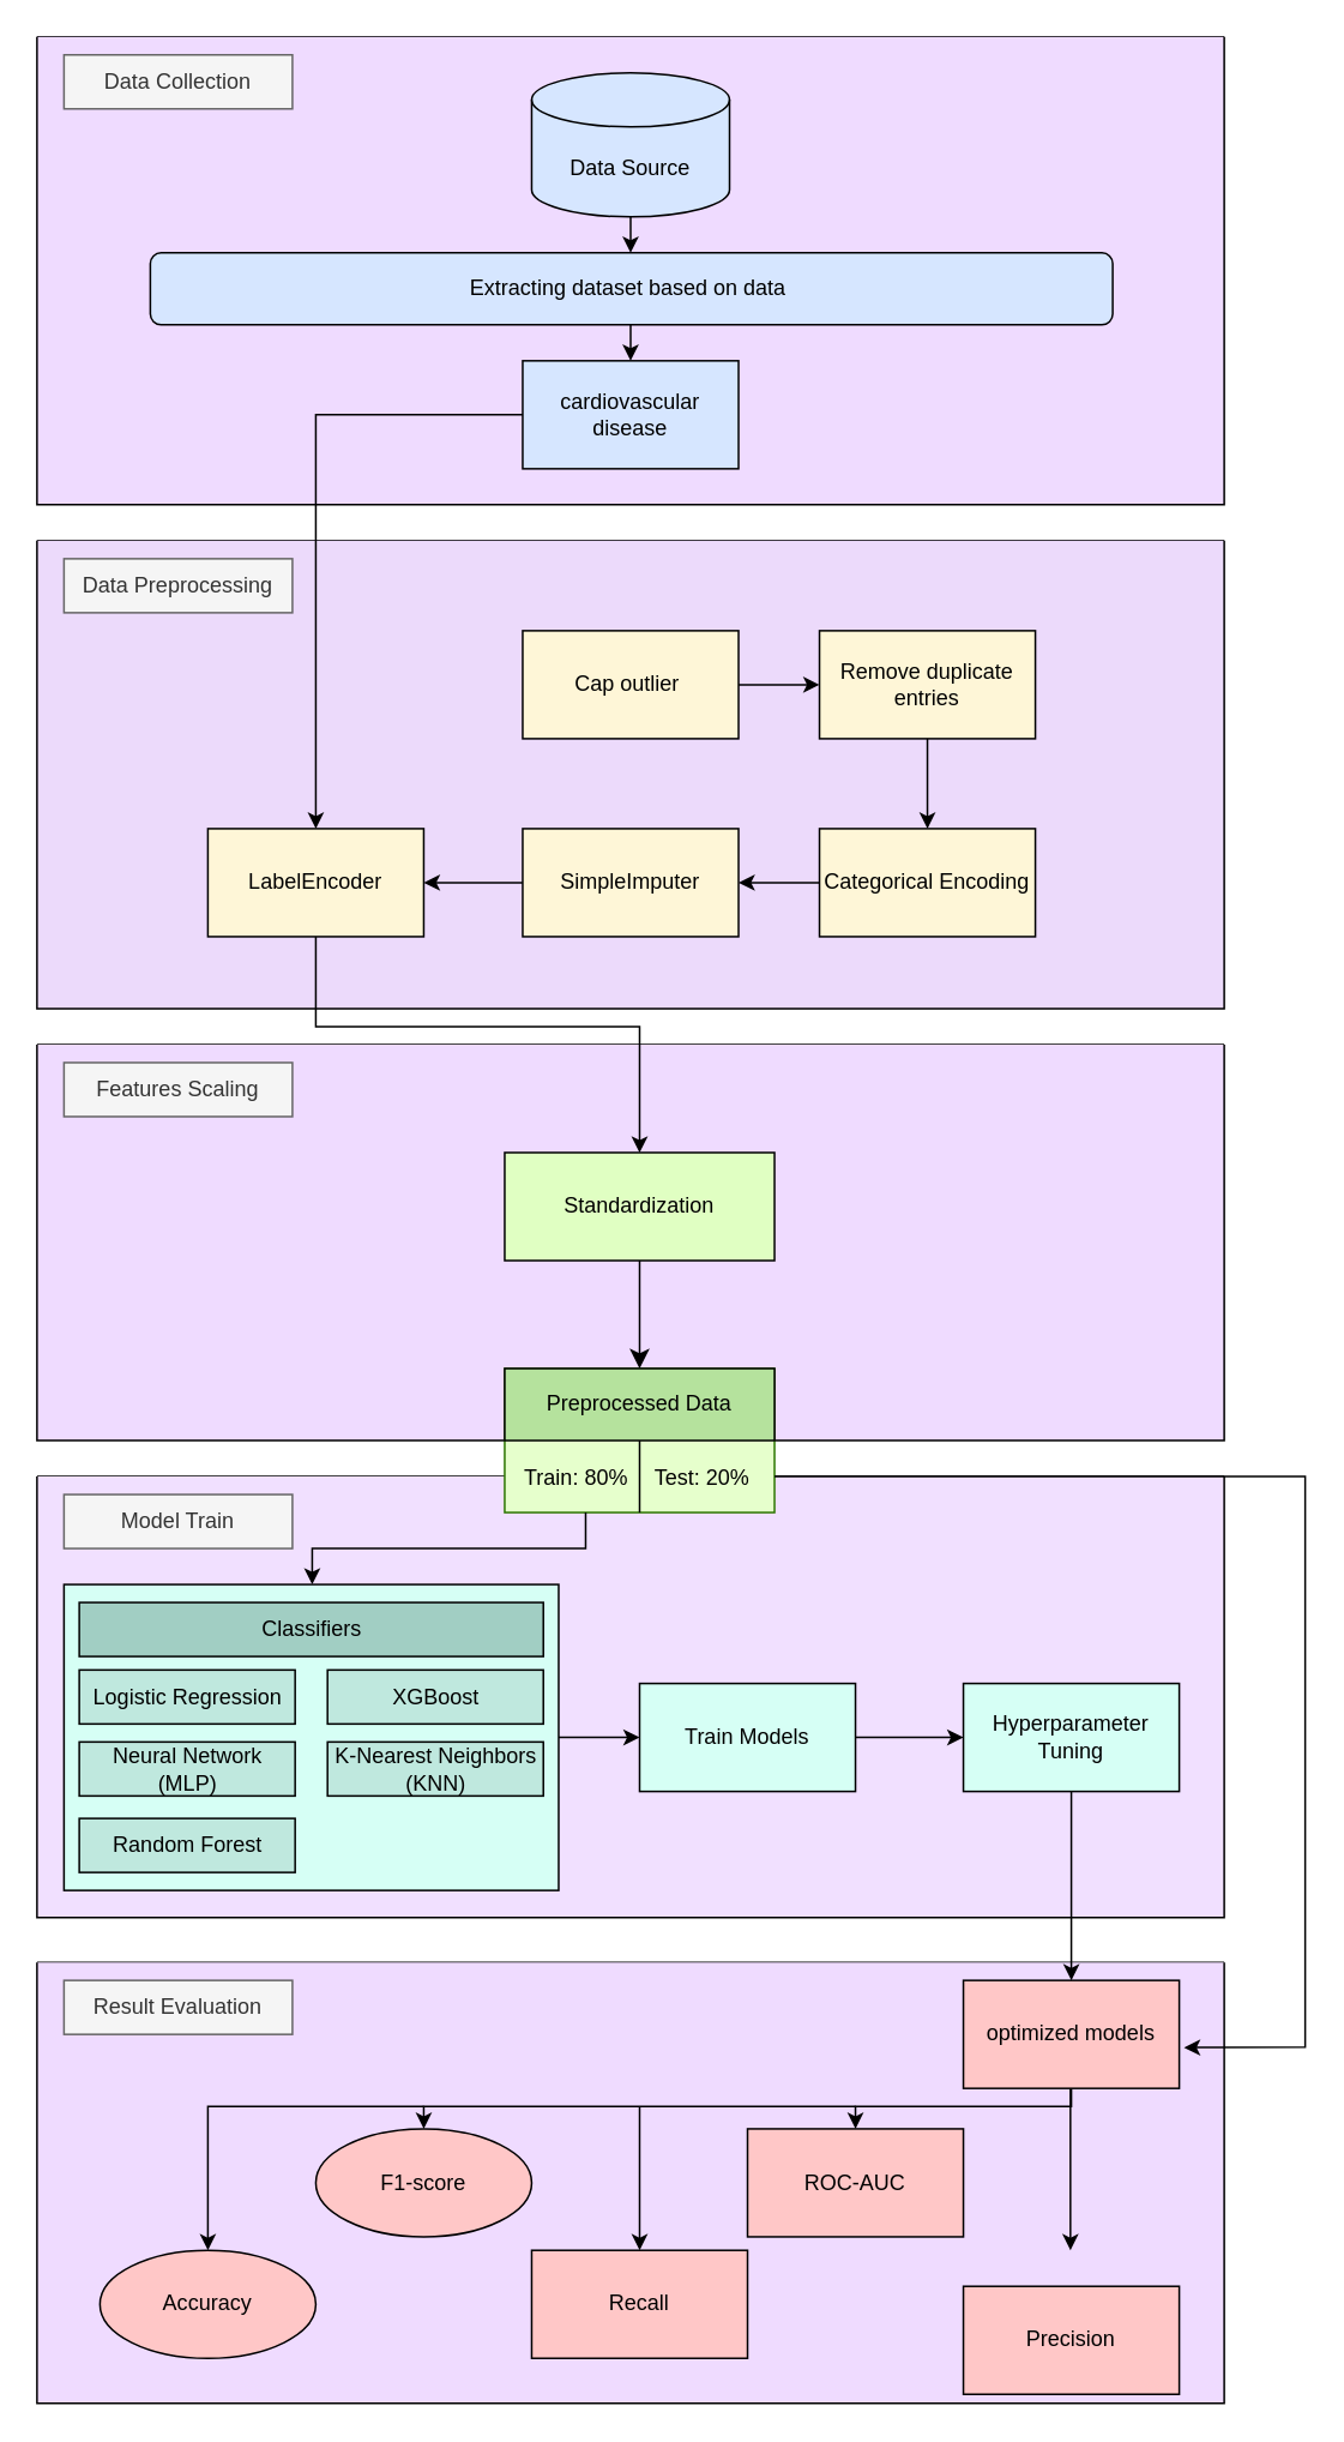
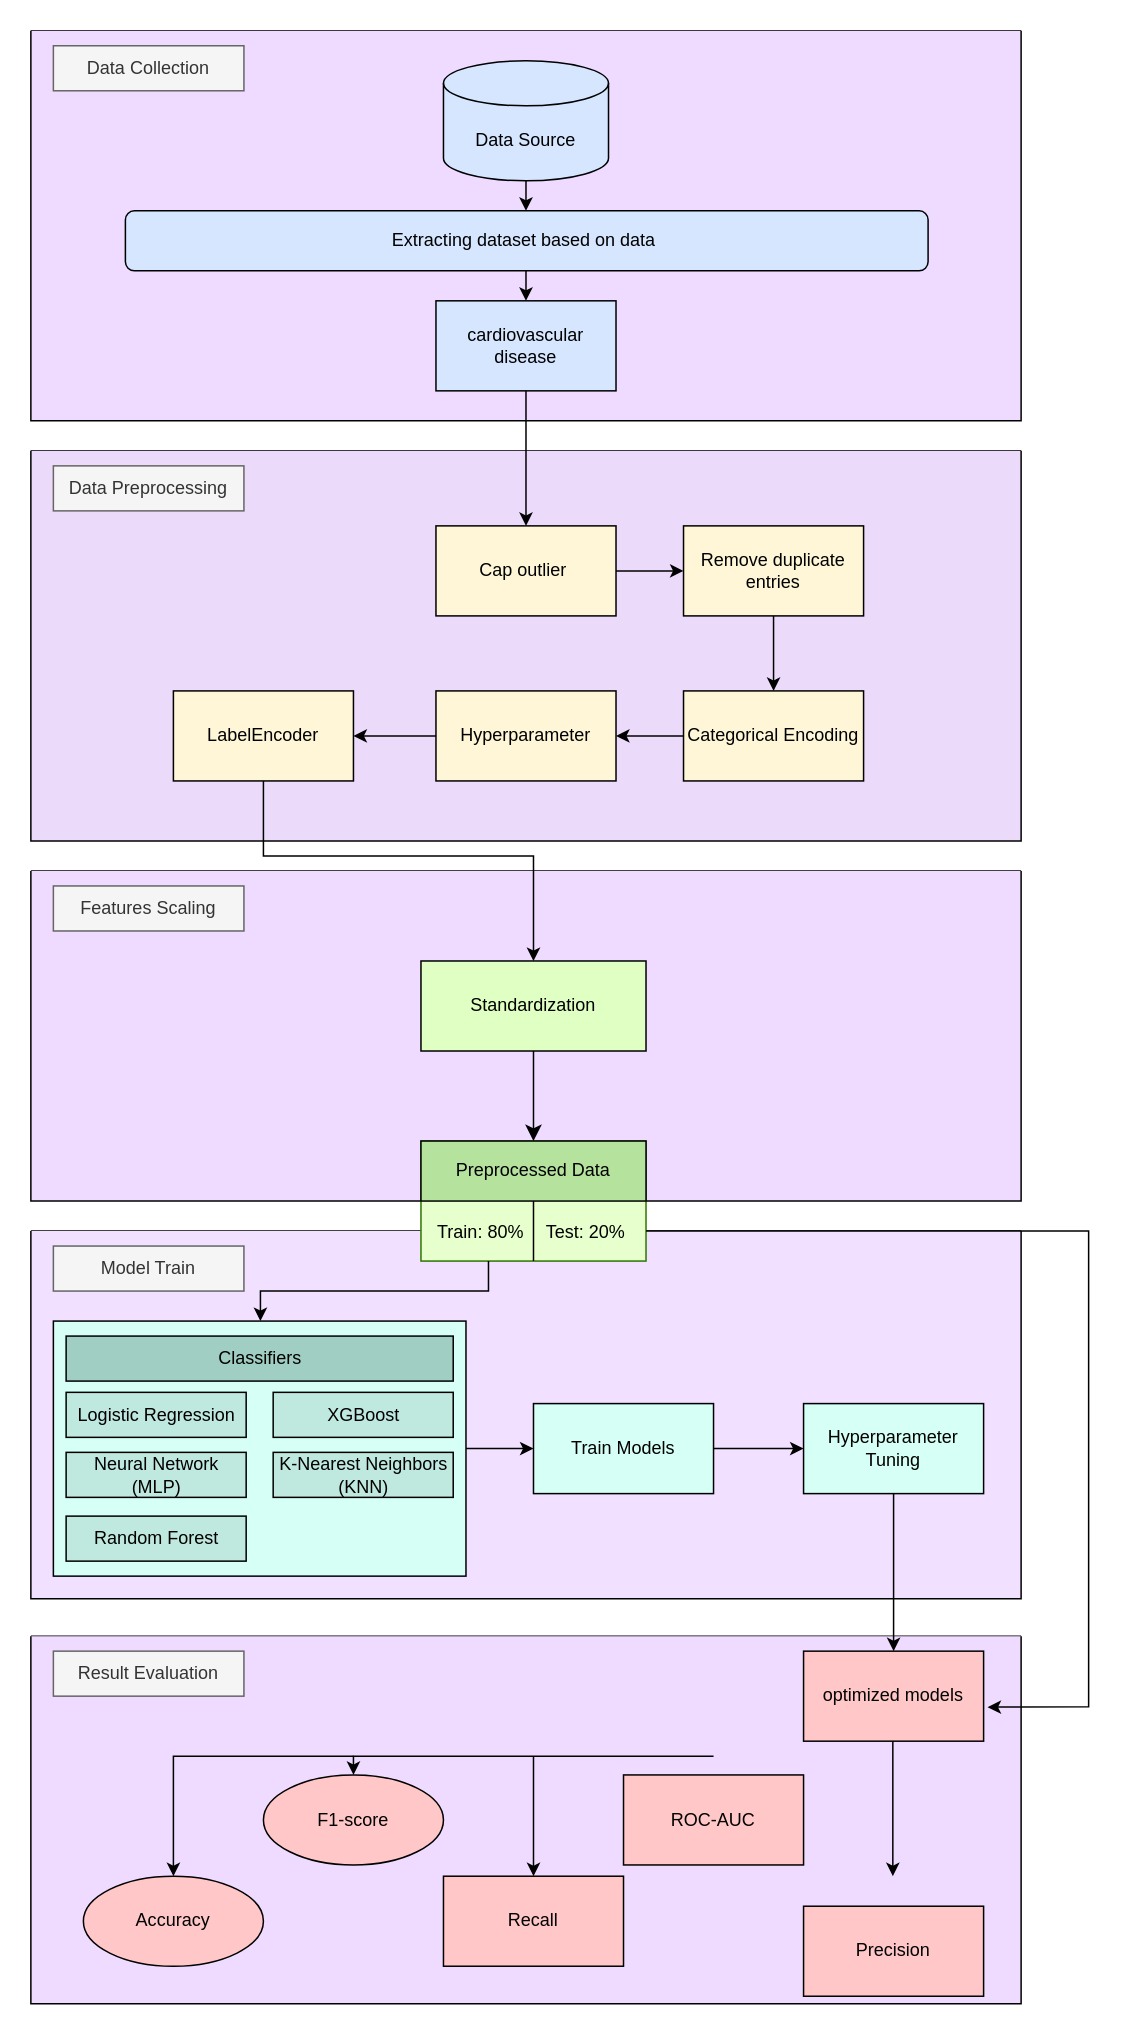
  <mxCell id="0" />
  <mxCell id="1" parent="0" />
  <mxCell id="2" value="" style="swimlane;startSize=0;container=0;fillColor=light-dark(#f7e5ff, #ededed);swimlaneFillColor=light-dark(#f1e0ff, #ededed);" parent="1" vertex="1"><mxGeometry x="20" y="820" width="660" height="245" as="geometry" /></mxCell>
  <mxCell id="3" value="Model Train" style="text;html=1;align=center;verticalAlign=middle;whiteSpace=wrap;rounded=0;fillColor=#f5f5f5;fontColor=#333333;strokeColor=#666666;" parent="2" vertex="1"><mxGeometry x="15" y="10" width="127" height="30" as="geometry" /></mxCell>
  <mxCell id="4" value="" style="edgeStyle=orthogonalEdgeStyle;rounded=0;orthogonalLoop=1;jettySize=auto;html=1;" parent="2" source="5" target="13" edge="1"><mxGeometry relative="1" as="geometry" /></mxCell>
  <mxCell id="5" value="" style="rounded=0;whiteSpace=wrap;html=1;fillColor=light-dark(#d6fff5, #ededed);" parent="2" vertex="1"><mxGeometry x="15" y="60" width="275" height="170" as="geometry" /></mxCell>
  <mxCell id="6" value="Classifiers" style="rounded=0;whiteSpace=wrap;html=1;fillColor=light-dark(#a1cec3, #ededed);" parent="2" vertex="1"><mxGeometry x="23.5" y="70" width="258" height="30" as="geometry" /></mxCell>
  <mxCell id="7" value="&lt;span data-end=&quot;137&quot; data-start=&quot;114&quot;&gt;Logistic Regression&lt;/span&gt;" style="rounded=0;whiteSpace=wrap;html=1;fillColor=light-dark(#bfe8de, #EDEDED);" parent="2" vertex="1"><mxGeometry x="23.5" y="107.5" width="120" height="30" as="geometry" /></mxCell>
  <mxCell id="8" value="XGBoost" style="rounded=0;whiteSpace=wrap;html=1;fillColor=light-dark(#bfe8de, #EDEDED);" parent="2" vertex="1"><mxGeometry x="161.5" y="107.5" width="120" height="30" as="geometry" /></mxCell>
  <mxCell id="9" value="K-Nearest Neighbors (KNN)" style="rounded=0;whiteSpace=wrap;html=1;fillColor=light-dark(#bfe8de, #EDEDED);" parent="2" vertex="1"><mxGeometry x="161.5" y="147.5" width="120" height="30" as="geometry" /></mxCell>
  <mxCell id="10" value="Neural Network (MLP)" style="rounded=0;whiteSpace=wrap;html=1;fillColor=light-dark(#bfe8de, #EDEDED);" parent="2" vertex="1"><mxGeometry x="23.5" y="147.5" width="120" height="30" as="geometry" /></mxCell>
  <mxCell id="11" value="Random Forest" style="rounded=0;whiteSpace=wrap;html=1;fillColor=light-dark(#bfe8de, #EDEDED);" parent="2" vertex="1"><mxGeometry x="23.5" y="190" width="120" height="30" as="geometry" /></mxCell>
  <mxCell id="12" value="" style="edgeStyle=orthogonalEdgeStyle;rounded=0;orthogonalLoop=1;jettySize=auto;html=1;" parent="2" source="13" target="14" edge="1"><mxGeometry relative="1" as="geometry" /></mxCell>
  <mxCell id="13" value="&lt;font style=&quot;color: rgb(0, 0, 0);&quot;&gt;Train Models&lt;/font&gt;" style="rounded=0;whiteSpace=wrap;html=1;fillColor=light-dark(#d6fff5, #ffa7ff);fontColor=#ffffff;strokeColor=default;" parent="2" vertex="1"><mxGeometry x="335" y="115" width="120" height="60" as="geometry" /></mxCell>
  <mxCell id="14" value="Hyperparameter&#10;Tuning" style="rounded=0;whiteSpace=wrap;fillColor=light-dark(#d6fff5, #ffa7ff);fontColor=light-dark(#000000, #121212);strokeColor=default;" parent="2" vertex="1"><mxGeometry x="515" y="115" width="120" height="60" as="geometry" /></mxCell>
  <mxCell id="15" value="" style="swimlane;startSize=0;fillStyle=auto;fillColor=light-dark(#d6e6ff, #281D00);swimlaneFillColor=light-dark(#efdbff, #ededed);strokeColor=light-dark(#000000, #9577a3);gradientColor=none;" parent="1" vertex="1"><mxGeometry x="20" y="20" width="660" height="260" as="geometry" /></mxCell>
  <mxCell id="16" value="" style="edgeStyle=orthogonalEdgeStyle;rounded=0;orthogonalLoop=1;jettySize=auto;html=1;entryX=0.5;entryY=0;entryDx=0;entryDy=0;" parent="15" source="17" target="18" edge="1"><mxGeometry relative="1" as="geometry" /></mxCell>
  <mxCell id="17" value="Data Source" style="shape=cylinder3;whiteSpace=wrap;html=1;boundedLbl=1;backgroundOutline=1;size=15;fillColor=light-dark(#d6e6ff, #24374b);gradientColor=none;" parent="15" vertex="1"><mxGeometry x="275" y="20" width="110" height="80" as="geometry" /></mxCell>
  <mxCell id="18" value="Extracting dataset based on data&amp;nbsp;" style="rounded=1;whiteSpace=wrap;html=1;fillColor=light-dark(#d6e6ff, #24374b);" parent="15" vertex="1"><mxGeometry x="63" y="120" width="535" height="40" as="geometry" /></mxCell>
  <mxCell id="19" value="&lt;span&gt;cardiovascular&lt;br&gt;disease&lt;/span&gt;" style="rounded=0;whiteSpace=wrap;html=1;fontFamily=Helvetica;fontSize=12;fillColor=light-dark(#d6e6ff, #281D00);" parent="15" vertex="1"><mxGeometry x="270" y="180" width="120" height="60" as="geometry" /></mxCell>
  <mxCell id="20" value="" style="endArrow=classic;html=1;rounded=0;entryX=0.5;entryY=0;entryDx=0;entryDy=0;" parent="15" target="19" edge="1"><mxGeometry width="50" height="50" relative="1" as="geometry"><mxPoint x="330" y="160" as="sourcePoint" /><mxPoint x="380" y="110" as="targetPoint" /></mxGeometry></mxCell>
  <mxCell id="21" value="&lt;div&gt;Data Collection&lt;/div&gt;" style="text;html=1;align=center;verticalAlign=middle;whiteSpace=wrap;rounded=0;fillColor=#f5f5f5;fontColor=#333333;strokeColor=#666666;" parent="15" vertex="1"><mxGeometry x="15" y="10" width="127" height="30" as="geometry" /></mxCell>
  <mxCell id="22" value="" style="swimlane;startSize=0;swimlaneFillColor=light-dark(#ecdafb, #ededed);" parent="1" vertex="1"><mxGeometry x="20" y="300" width="660" height="260" as="geometry" /></mxCell>
  <mxCell id="23" value="" style="edgeStyle=orthogonalEdgeStyle;rounded=0;orthogonalLoop=1;jettySize=auto;html=1;" parent="22" source="24" target="31" edge="1"><mxGeometry relative="1" as="geometry" /></mxCell>
  <mxCell id="24" value="Remove duplicate entries" style="rounded=0;whiteSpace=wrap;html=1;fillColor=light-dark(#fef6d7, #281d00);" parent="22" vertex="1"><mxGeometry x="435" y="50" width="120" height="60" as="geometry" /></mxCell>
  <mxCell id="25" value="" style="edgeStyle=orthogonalEdgeStyle;rounded=0;orthogonalLoop=1;jettySize=auto;html=1;" parent="22" source="26" target="32" edge="1"><mxGeometry relative="1" as="geometry" /></mxCell>
- <mxCell id="26" value="&lt;span data-end=&quot;31&quot; data-start=&quot;14&quot;&gt;SimpleImputer&lt;/span&gt;" style="rounded=0;whiteSpace=wrap;html=1;fillColor=light-dark(#fef6d7, #543300);" parent="22" vertex="1"><mxGeometry x="270" y="160" width="120" height="60" as="geometry" /></mxCell>
+ <mxCell id="26" value="&lt;span data-end=&quot;31&quot; data-start=&quot;14&quot;&gt;Hyperparameter&lt;/span&gt;" style="rounded=0;whiteSpace=wrap;html=1;fillColor=light-dark(#fef6d7, #543300);" parent="22" vertex="1"><mxGeometry x="270" y="160" width="120" height="60" as="geometry" /></mxCell>
  <mxCell id="27" value="&lt;div&gt;Data Preprocessing&lt;/div&gt;" style="text;html=1;align=center;verticalAlign=middle;whiteSpace=wrap;rounded=0;fillColor=#f5f5f5;fontColor=#333333;strokeColor=#666666;" parent="22" vertex="1"><mxGeometry x="15" y="10" width="127" height="30" as="geometry" /></mxCell>
  <mxCell id="28" value="" style="edgeStyle=orthogonalEdgeStyle;rounded=0;orthogonalLoop=1;jettySize=auto;html=1;" parent="22" source="29" target="24" edge="1"><mxGeometry relative="1" as="geometry" /></mxCell>
  <mxCell id="29" value="Cap outlier&amp;nbsp;" style="rounded=0;whiteSpace=wrap;html=1;fillColor=light-dark(#fef6d7, #281d00);" parent="22" vertex="1"><mxGeometry x="270" y="50" width="120" height="60" as="geometry" /></mxCell>
  <mxCell id="30" value="" style="edgeStyle=orthogonalEdgeStyle;rounded=0;orthogonalLoop=1;jettySize=auto;html=1;" parent="22" source="31" target="26" edge="1"><mxGeometry relative="1" as="geometry" /></mxCell>
  <mxCell id="31" value="Categorical Encoding" style="rounded=0;whiteSpace=wrap;html=1;fillColor=light-dark(#fef6d7, #281d00);" parent="22" vertex="1"><mxGeometry x="435" y="160" width="120" height="60" as="geometry" /></mxCell>
  <mxCell id="32" value="LabelEncoder" style="rounded=0;fillColor=light-dark(#fef6d7, #543300);fontColor=default;whiteSpace=wrap;" parent="22" vertex="1"><mxGeometry x="95" y="160" width="120" height="60" as="geometry" /></mxCell>
- <mxCell id="33" value="" style="edgeStyle=orthogonalEdgeStyle;rounded=0;orthogonalLoop=1;jettySize=auto;html=1;" parent="1" source="19" target="32" edge="1"><mxGeometry relative="1" as="geometry" /></mxCell>
+ <mxCell id="33" value="" style="edgeStyle=orthogonalEdgeStyle;rounded=0;orthogonalLoop=1;jettySize=auto;html=1;" parent="1" source="19" target="29" edge="1"><mxGeometry relative="1" as="geometry" /></mxCell>
  <mxCell id="34" value="" style="swimlane;startSize=0;container=0;movable=1;resizable=1;rotatable=1;deletable=1;editable=1;locked=0;connectable=1;swimlaneFillColor=light-dark(#efdbff, #442e5a);fillColor=light-dark(#cff3aa, #ededed);" parent="1" vertex="1"><mxGeometry x="20" y="580" width="660" height="220" as="geometry" /></mxCell>
  <mxCell id="35" value="" style="rounded=0;whiteSpace=wrap;html=1;strokeColor=#2D7600;align=center;verticalAlign=middle;fontFamily=Helvetica;fontSize=16;fontColor=#ffffff;horizontal=0;fillColor=light-dark(#e6ffcc, #4a890c);container=1;movable=1;resizable=1;rotatable=1;deletable=1;editable=1;locked=0;connectable=1;" parent="34" vertex="1"><mxGeometry x="260" y="180" width="150" height="80" as="geometry" /></mxCell>
  <mxCell id="36" value="Preprocessed Data" style="rounded=0;whiteSpace=wrap;html=1;container=1;movable=1;resizable=1;rotatable=1;deletable=1;editable=1;locked=0;connectable=1;fillColor=light-dark(#b5e29d, #ededed);" parent="35" vertex="1"><mxGeometry width="150" height="40" as="geometry"><mxRectangle width="150" height="40" as="alternateBounds" /></mxGeometry></mxCell>
  <mxCell id="37" value="" style="endArrow=none;html=1;rounded=0;fontFamily=Helvetica;fontSize=16;fontColor=default;resizable=0;horizontal=0;entryX=0.5;entryY=1;entryDx=0;entryDy=0;exitX=0.5;exitY=1;exitDx=0;exitDy=0;movable=0;rotatable=0;deletable=0;editable=0;locked=1;connectable=0;" parent="35" source="35" target="36" edge="1"><mxGeometry width="50" height="50" relative="1" as="geometry"><mxPoint x="65" y="-47.3" as="sourcePoint" /><mxPoint x="115" y="-81.087" as="targetPoint" /></mxGeometry></mxCell>
  <mxCell id="38" value="&lt;span style=&quot;font-size: 12px;&quot;&gt;Train: 80%&lt;/span&gt;" style="text;html=1;align=center;verticalAlign=middle;whiteSpace=wrap;rounded=0;fontFamily=Helvetica;fontSize=16;fontColor=default;horizontal=0;rotation=90;movable=1;resizable=1;rotatable=1;deletable=1;editable=1;locked=0;connectable=1;" parent="35" vertex="1"><mxGeometry x="30" y="27.438" width="20" height="64.022" as="geometry" /></mxCell>
  <mxCell id="39" value="&lt;span style=&quot;font-size: 12px;&quot;&gt;Test: 20%&lt;/span&gt;" style="text;html=1;align=center;verticalAlign=middle;whiteSpace=wrap;rounded=0;fontFamily=Helvetica;fontSize=16;fontColor=default;horizontal=0;rotation=90;movable=0;resizable=0;rotatable=0;deletable=0;editable=0;locked=1;connectable=0;" parent="35" vertex="1"><mxGeometry x="100" y="27.438" width="20" height="64.022" as="geometry" /></mxCell>
  <mxCell id="40" value="Standardization" style="rounded=0;whiteSpace=wrap;html=1;fillColor=light-dark(#e0ffc2, #214210);" parent="34" vertex="1"><mxGeometry x="260" y="60" width="150" height="60" as="geometry" /></mxCell>
  <mxCell id="41" value="" style="edgeStyle=none;curved=1;rounded=0;orthogonalLoop=1;jettySize=auto;html=1;fontSize=12;startSize=8;endSize=8;entryX=0.5;entryY=0;entryDx=0;entryDy=0;" parent="34" source="40" target="36" edge="1"><mxGeometry relative="1" as="geometry" /></mxCell>
  <mxCell id="42" value="&lt;div&gt;&lt;span style=&quot;background-color: transparent; color: light-dark(rgb(51, 51, 51), rgb(193, 193, 193));&quot;&gt;Features Scaling&lt;/span&gt;&lt;/div&gt;" style="text;html=1;align=center;verticalAlign=middle;whiteSpace=wrap;rounded=0;fillColor=#f5f5f5;fontColor=#333333;strokeColor=#666666;" parent="1" vertex="1"><mxGeometry x="35" y="590" width="127" height="30" as="geometry" /></mxCell>
  <mxCell id="43" value="" style="swimlane;startSize=0;container=0;fillColor=light-dark(#f7e5ff, #ededed);swimlaneFillColor=light-dark(#efdbff, #ededed);" parent="1" vertex="1"><mxGeometry x="20" y="1090" width="660" height="245" as="geometry" /></mxCell>
  <mxCell id="44" value="Result Evaluation" style="text;html=1;align=center;verticalAlign=middle;whiteSpace=wrap;rounded=0;fillColor=#f5f5f5;fontColor=#333333;strokeColor=#666666;" parent="43" vertex="1"><mxGeometry x="15" y="10" width="127" height="30" as="geometry" /></mxCell>
  <mxCell id="45" style="edgeStyle=orthogonalEdgeStyle;rounded=0;orthogonalLoop=1;jettySize=auto;html=1;exitX=0;exitY=1;exitDx=0;exitDy=0;" parent="43" edge="1"><mxGeometry relative="1" as="geometry"><mxPoint x="152.5" y="100" as="targetPoint" /></mxGeometry></mxCell>
- <mxCell id="46" value="" style="edgeStyle=orthogonalEdgeStyle;rounded=0;orthogonalLoop=1;jettySize=auto;html=1;entryX=0.5;entryY=0;entryDx=0;entryDy=0;" parent="43" source="47" target="51" edge="1"><mxGeometry relative="1" as="geometry"><Array as="points"><mxPoint x="575" y="80" /><mxPoint x="455" y="80" /></Array></mxGeometry></mxCell>
  <mxCell id="47" value="optimized models" style="rounded=0;whiteSpace=wrap;fillColor=light-dark(#ffc7c7, #ededed);fontColor=light-dark(#000000, #121212);strokeColor=default;" parent="43" vertex="1"><mxGeometry x="515" y="10" width="120" height="60" as="geometry" /></mxCell>
  <mxCell id="48" value="Accuracy" style="ellipse;whiteSpace=wrap;fillColor=light-dark(#ffc7c7, #ededed);" parent="43" vertex="1"><mxGeometry x="35" y="160" width="120" height="60" as="geometry" /></mxCell>
  <mxCell id="49" value="F1-score" style="ellipse;whiteSpace=wrap;html=1;fillColor=light-dark(#ffc7c7, #EDEDED);" parent="43" vertex="1"><mxGeometry x="155" y="92.5" width="120" height="60" as="geometry" /></mxCell>
  <mxCell id="50" value="Recall" style="rounded=0;whiteSpace=wrap;html=1;fillColor=light-dark(#ffc7c7, #EDEDED);" parent="43" vertex="1"><mxGeometry x="275" y="160" width="120" height="60" as="geometry" /></mxCell>
  <mxCell id="51" value="ROC-AUC" style="rounded=0;whiteSpace=wrap;html=1;fillColor=light-dark(#ffc7c7, #EDEDED);" parent="43" vertex="1"><mxGeometry x="395" y="92.5" width="120" height="60" as="geometry" /></mxCell>
  <mxCell id="52" value="Precision" style="rounded=0;whiteSpace=wrap;html=1;fillColor=light-dark(#ffc7c7, #EDEDED);" parent="43" vertex="1"><mxGeometry x="515" y="180" width="120" height="60" as="geometry" /></mxCell>
  <mxCell id="53" value="" style="endArrow=classic;html=1;rounded=0;entryX=0.5;entryY=0;entryDx=0;entryDy=0;" parent="43" edge="1"><mxGeometry width="50" height="50" relative="1" as="geometry"><mxPoint x="574.5" y="70" as="sourcePoint" /><mxPoint x="574.5" y="160" as="targetPoint" /></mxGeometry></mxCell>
  <mxCell id="54" value="" style="edgeStyle=orthogonalEdgeStyle;rounded=0;orthogonalLoop=1;jettySize=auto;html=1;entryX=0.5;entryY=0;entryDx=0;entryDy=0;" parent="1" source="32" target="40" edge="1"><mxGeometry relative="1" as="geometry"><Array as="points"><mxPoint x="175" y="570" /><mxPoint x="355" y="570" /></Array></mxGeometry></mxCell>
  <mxCell id="55" value="" style="edgeStyle=orthogonalEdgeStyle;rounded=0;orthogonalLoop=1;jettySize=auto;html=1;" parent="1" source="35" target="5" edge="1"><mxGeometry relative="1" as="geometry"><Array as="points"><mxPoint x="325" y="860" /><mxPoint x="173" y="860" /></Array></mxGeometry></mxCell>
  <mxCell id="56" value="" style="edgeStyle=orthogonalEdgeStyle;rounded=0;orthogonalLoop=1;jettySize=auto;html=1;" parent="1" source="14" target="47" edge="1"><mxGeometry relative="1" as="geometry" /></mxCell>
  <mxCell id="57" value="" style="endArrow=classic;rounded=0;entryX=0.5;entryY=0;entryDx=0;entryDy=0;html=1;" parent="1" target="49" edge="1"><mxGeometry width="50" height="50" relative="1" as="geometry"><mxPoint x="475" y="1170" as="sourcePoint" /><mxPoint x="425" y="1260" as="targetPoint" /><Array as="points"><mxPoint x="235" y="1170" /></Array></mxGeometry></mxCell>
  <mxCell id="58" value="" style="endArrow=classic;rounded=0;entryX=0.5;entryY=0;entryDx=0;entryDy=0;html=1;" parent="1" target="50" edge="1"><mxGeometry width="50" height="50" relative="1" as="geometry"><mxPoint x="355" y="1170" as="sourcePoint" /><mxPoint x="425" y="1260" as="targetPoint" /></mxGeometry></mxCell>
  <mxCell id="59" value="" style="endArrow=classic;rounded=0;entryX=0.5;entryY=0;entryDx=0;entryDy=0;html=1;" parent="1" target="48" edge="1"><mxGeometry width="50" height="50" relative="1" as="geometry"><mxPoint x="235" y="1170" as="sourcePoint" /><mxPoint x="425" y="1260" as="targetPoint" /><Array as="points"><mxPoint x="115" y="1170" /></Array></mxGeometry></mxCell>
  <mxCell id="60" value="" style="endArrow=classic;html=1;rounded=0;exitX=1;exitY=0.75;exitDx=0;exitDy=0;entryX=1.022;entryY=0.622;entryDx=0;entryDy=0;entryPerimeter=0;" parent="1" source="35" target="47" edge="1"><mxGeometry width="50" height="50" relative="1" as="geometry"><mxPoint x="375" y="830" as="sourcePoint" /><mxPoint x="725" y="850" as="targetPoint" /><Array as="points"><mxPoint x="725" y="820" /><mxPoint x="725" y="1137" /></Array></mxGeometry></mxCell>
